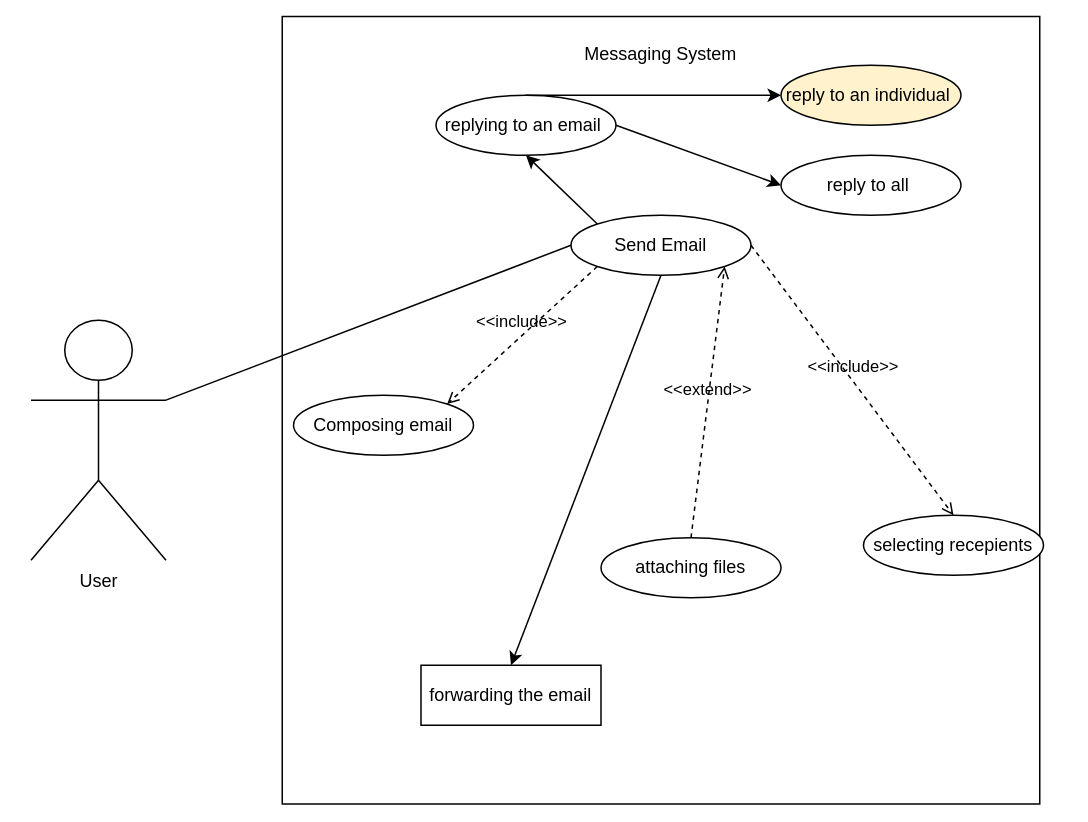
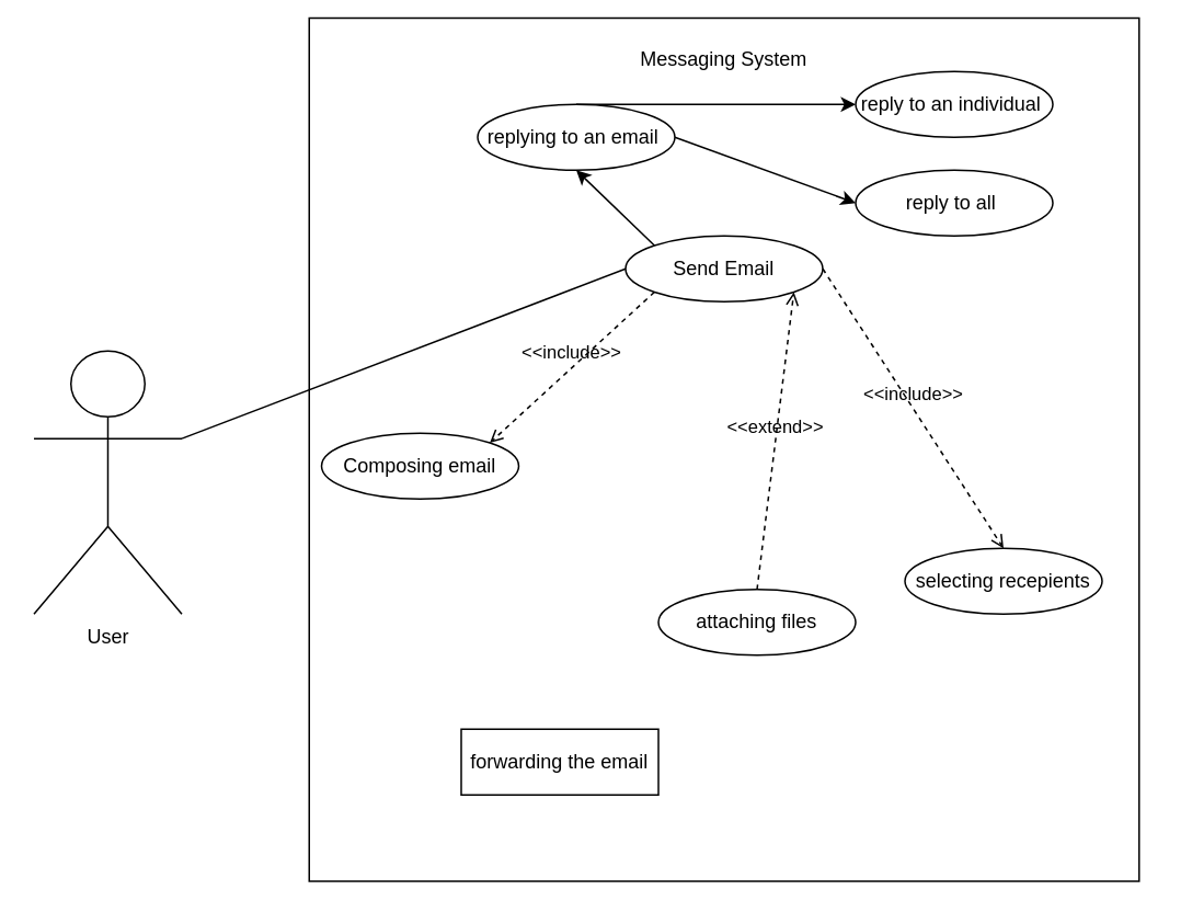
  <mxCell id="0" />
  <mxCell id="1" parent="0" />
  <mxCell id="2" value="" style="rounded=0;whiteSpace=wrap;html=1;rotation=90;" vertex="1" parent="1"><mxGeometry x="177.5" y="20.5" width="525" height="505" as="geometry" /></mxCell>
  <mxCell id="3" value="User" style="shape=umlActor;verticalLabelPosition=bottom;verticalAlign=top;html=1;outlineConnect=0;" vertex="1" parent="1"><mxGeometry x="20" y="213" width="90" height="160" as="geometry" /></mxCell>
  <mxCell id="4" value="Messaging System" style="text;html=1;align=center;verticalAlign=middle;whiteSpace=wrap;rounded=0;" vertex="1" parent="1"><mxGeometry x="340" y="20.5" width="200" height="30" as="geometry" /></mxCell>
  <mxCell id="5" value="Composing email" style="ellipse;whiteSpace=wrap;html=1;" vertex="1" parent="1"><mxGeometry x="195" y="263" width="120" height="40" as="geometry" /></mxCell>
  <mxCell id="6" value="replying to an email&amp;nbsp;" style="ellipse;whiteSpace=wrap;html=1;" vertex="1" parent="1"><mxGeometry x="290" y="63" width="120" height="40" as="geometry" /></mxCell>
  <mxCell id="7" value="forwarding the email" style="whiteSpace=wrap;html=1;rounded=0;" vertex="1" parent="1"><mxGeometry x="280" y="443" width="120" height="40" as="geometry" /></mxCell>
  <mxCell id="8" value="attaching files" style="ellipse;whiteSpace=wrap;html=1;" vertex="1" parent="1"><mxGeometry x="400" y="358" width="120" height="40" as="geometry" /></mxCell>
- <mxCell id="9" value="selecting recepients" style="ellipse;whiteSpace=wrap;html=1;" vertex="1" parent="1"><mxGeometry x="575" y="343" width="120" height="40" as="geometry" /></mxCell>
+ <mxCell id="9" value="selecting recepients" style="ellipse;whiteSpace=wrap;html=1;" vertex="1" parent="1"><mxGeometry x="550" y="333" width="120" height="40" as="geometry" /></mxCell>
  <mxCell id="10" value="Send Email" style="ellipse;whiteSpace=wrap;html=1;" vertex="1" parent="1"><mxGeometry x="380" y="143" width="120" height="40" as="geometry" /></mxCell>
  <mxCell id="11" value="" style="endArrow=none;html=1;rounded=0;exitX=1;exitY=0.333;exitDx=0;exitDy=0;exitPerimeter=0;entryX=0;entryY=0.5;entryDx=0;entryDy=0;" edge="1" parent="1" source="3" target="10"><mxGeometry width="50" height="50" relative="1" as="geometry"><mxPoint x="30" y="353" as="sourcePoint" /><mxPoint x="300" y="493" as="targetPoint" /></mxGeometry></mxCell>
- <mxCell id="12" value="reply to an individual&amp;nbsp;" style="ellipse;whiteSpace=wrap;html=1;fillColor=#fff2cc;" vertex="1" parent="1"><mxGeometry x="520" y="43" width="120" height="40" as="geometry" /></mxCell>
+ <mxCell id="12" value="reply to an individual&amp;nbsp;" style="ellipse;whiteSpace=wrap;html=1;" vertex="1" parent="1"><mxGeometry x="520" y="43" width="120" height="40" as="geometry" /></mxCell>
  <mxCell id="13" value="reply to all&amp;nbsp;" style="ellipse;whiteSpace=wrap;html=1;" vertex="1" parent="1"><mxGeometry x="520" y="103" width="120" height="40" as="geometry" /></mxCell>
  <mxCell id="14" value="" style="endArrow=classic;html=1;rounded=0;strokeColor=default;align=center;verticalAlign=middle;fontFamily=Helvetica;fontSize=11;fontColor=default;labelBackgroundColor=default;entryX=0;entryY=0.5;entryDx=0;entryDy=0;exitX=0.5;exitY=0;exitDx=0;exitDy=0;" edge="1" parent="1" source="6" target="12"><mxGeometry width="50" height="50" relative="1" as="geometry"><mxPoint x="340" y="333" as="sourcePoint" /><mxPoint x="390" y="283" as="targetPoint" /></mxGeometry></mxCell>
  <mxCell id="15" value="" style="endArrow=classic;html=1;rounded=0;strokeColor=default;align=center;verticalAlign=middle;fontFamily=Helvetica;fontSize=11;fontColor=default;labelBackgroundColor=default;entryX=0;entryY=0.5;entryDx=0;entryDy=0;exitX=1;exitY=0.5;exitDx=0;exitDy=0;" edge="1" parent="1" source="6" target="13"><mxGeometry width="50" height="50" relative="1" as="geometry"><mxPoint x="360" y="73" as="sourcePoint" /><mxPoint x="530" y="73" as="targetPoint" /></mxGeometry></mxCell>
  <mxCell id="16" value="&amp;lt;&amp;lt;extend&amp;gt;&amp;gt;" style="html=1;verticalAlign=bottom;labelBackgroundColor=none;endArrow=open;endFill=0;dashed=1;rounded=0;strokeColor=default;align=center;fontFamily=Helvetica;fontSize=11;fontColor=default;exitX=0.5;exitY=0;exitDx=0;exitDy=0;entryX=1;entryY=1;entryDx=0;entryDy=0;" edge="1" parent="1" source="8" target="10"><mxGeometry width="160" relative="1" as="geometry"><mxPoint x="438.75" y="359.25" as="sourcePoint" /><mxPoint x="381.25" y="186.75" as="targetPoint" /></mxGeometry></mxCell>
  <mxCell id="17" value="&amp;lt;&amp;lt;include&amp;gt;&amp;gt;" style="html=1;verticalAlign=bottom;labelBackgroundColor=none;endArrow=open;endFill=0;dashed=1;rounded=0;strokeColor=default;align=center;fontFamily=Helvetica;fontSize=11;fontColor=default;exitX=0;exitY=1;exitDx=0;exitDy=0;entryX=1;entryY=0;entryDx=0;entryDy=0;" edge="1" parent="1" source="10" target="5"><mxGeometry width="160" relative="1" as="geometry"><mxPoint x="363" y="103" as="sourcePoint" /><mxPoint x="268" y="275" as="targetPoint" /></mxGeometry></mxCell>
  <mxCell id="18" value="" style="endArrow=classic;html=1;rounded=0;strokeColor=default;align=center;verticalAlign=middle;fontFamily=Helvetica;fontSize=11;fontColor=default;labelBackgroundColor=default;exitX=0;exitY=0;exitDx=0;exitDy=0;" edge="1" parent="1" source="10"><mxGeometry width="50" height="50" relative="1" as="geometry"><mxPoint x="360" y="113" as="sourcePoint" /><mxPoint x="350" y="103" as="targetPoint" /></mxGeometry></mxCell>
- <mxCell id="19" value="" style="endArrow=classic;html=1;rounded=0;strokeColor=default;align=center;verticalAlign=middle;fontFamily=Helvetica;fontSize=11;fontColor=default;labelBackgroundColor=default;exitX=0.5;exitY=1;exitDx=0;exitDy=0;entryX=0.5;entryY=0;entryDx=0;entryDy=0;" edge="1" parent="1" source="10" target="7"><mxGeometry width="50" height="50" relative="1" as="geometry"><mxPoint x="408" y="159" as="sourcePoint" /><mxPoint x="360" y="113" as="targetPoint" /></mxGeometry></mxCell>
  <mxCell id="20" value="&amp;lt;&amp;lt;include&amp;gt;&amp;gt;" style="html=1;verticalAlign=bottom;labelBackgroundColor=none;endArrow=open;endFill=0;dashed=1;rounded=0;strokeColor=default;align=center;fontFamily=Helvetica;fontSize=11;fontColor=default;exitX=1;exitY=0.5;exitDx=0;exitDy=0;entryX=0.5;entryY=0;entryDx=0;entryDy=0;" edge="1" parent="1" source="10" target="9"><mxGeometry width="160" relative="1" as="geometry"><mxPoint x="640" y="187" as="sourcePoint" /><mxPoint x="539" y="279" as="targetPoint" /></mxGeometry></mxCell>
